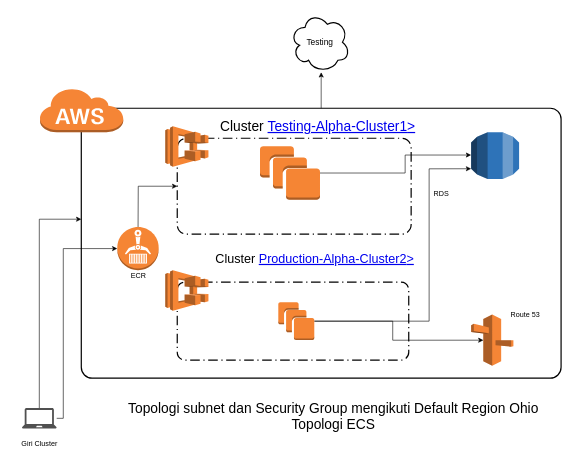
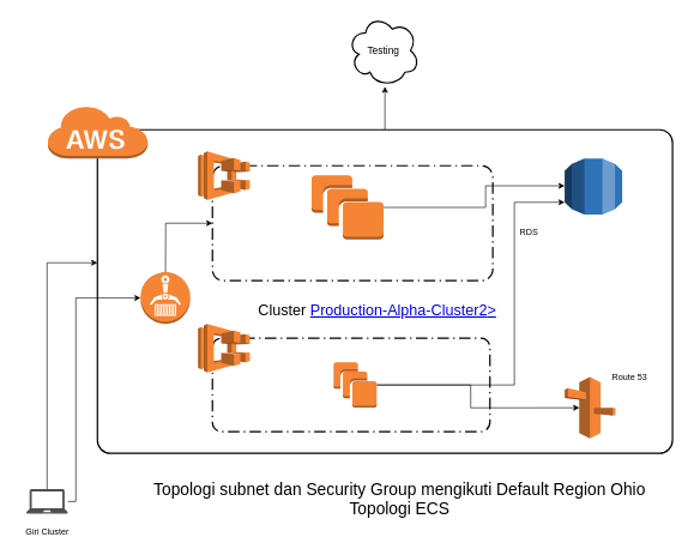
  <mxCell id="0" />
  <mxCell id="1" parent="0" />
  <mxCell id="2" style="edgeStyle=none;rounded=0;orthogonalLoop=1;jettySize=auto;html=1;" edge="1" parent="1" source="3"><mxGeometry relative="1" as="geometry"><mxPoint x="535" y="120" as="targetPoint" /></mxGeometry></mxCell>
  <mxCell id="3" value="" style="rounded=1;arcSize=4;dashed=0;strokeColor=#000000;fillColor=none;gradientColor=none;strokeWidth=2;shadow=0;comic=0;fontFamily=Verdana;fontSize=12;fontColor=#000000;html=1;" parent="1" vertex="1"><mxGeometry x="135" y="180" width="800" height="450" as="geometry" /></mxCell>
  <mxCell id="4" value="" style="rounded=1;arcSize=10;dashed=1;strokeColor=#000000;fillColor=none;gradientColor=none;dashPattern=8 3 1 3;strokeWidth=2;shadow=0;comic=0;fontFamily=Verdana;fontSize=12;fontColor=#000000;html=1;" parent="1" vertex="1"><mxGeometry x="295" y="230" width="390" height="160" as="geometry" /></mxCell>
  <mxCell id="5" value="" style="dashed=0;html=1;shape=mxgraph.aws3.cloud;fillColor=#F58536;gradientColor=none;dashed=0;rounded=1;shadow=0;comic=0;strokeColor=#E6E6E6;strokeWidth=6;fontFamily=Verdana;fontSize=12;fontColor=#000000;" parent="1" vertex="1"><mxGeometry x="65" y="146" width="140" height="74" as="geometry" /></mxCell>
  <mxCell id="6" value="" style="dashed=0;html=1;shape=mxgraph.aws3.route_53;fillColor=#F58536;gradientColor=none;rounded=1;shadow=0;comic=0;strokeColor=#E6E6E6;strokeWidth=6;fontFamily=Verdana;fontSize=12;fontColor=#000000;" parent="1" vertex="1"><mxGeometry x="785" y="524" width="70.5" height="85.5" as="geometry" /></mxCell>
  <mxCell id="7" style="edgeStyle=orthogonalEdgeStyle;rounded=0;html=1;labelBackgroundColor=none;strokeWidth=1;fontFamily=Verdana;fontSize=12;" parent="1" source="8" target="9" edge="1"><mxGeometry relative="1" as="geometry"><Array as="points"><mxPoint x="675" y="288" /><mxPoint x="675" y="258" /></Array></mxGeometry></mxCell>
  <mxCell id="8" value="" style="dashed=0;html=1;shape=mxgraph.aws3.instances;fillColor=#F58534;gradientColor=none;rounded=1;shadow=0;comic=0;strokeColor=#E6E6E6;strokeWidth=6;fontFamily=Verdana;fontSize=12;fontColor=#000000;" parent="1" vertex="1"><mxGeometry x="433" y="243.5" width="100" height="89" as="geometry" /></mxCell>
  <mxCell id="9" value="" style="dashed=0;html=1;shape=mxgraph.aws3.rds;fillColor=#2E73B8;gradientColor=none;rounded=1;shadow=0;comic=0;strokeColor=#E6E6E6;strokeWidth=6;fontFamily=Verdana;fontSize=12;fontColor=#000000;" parent="1" vertex="1"><mxGeometry x="785" y="220" width="80" height="78" as="geometry" /></mxCell>
  <mxCell id="10" value="" style="rounded=1;arcSize=10;dashed=1;strokeColor=#000000;fillColor=none;gradientColor=none;dashPattern=8 3 1 3;strokeWidth=2;shadow=0;comic=0;fontFamily=Verdana;fontSize=12;fontColor=#000000;html=1;" vertex="1" parent="1"><mxGeometry x="295" y="470" width="386" height="130" as="geometry" /></mxCell>
  <mxCell id="11" style="edgeStyle=orthogonalEdgeStyle;rounded=0;orthogonalLoop=1;jettySize=auto;html=1;entryX=0.29;entryY=0.5;entryDx=0;entryDy=0;entryPerimeter=0;" edge="1" parent="1" source="13" target="6"><mxGeometry relative="1" as="geometry" /></mxCell>
  <mxCell id="12" style="edgeStyle=none;rounded=0;orthogonalLoop=1;jettySize=auto;html=1;entryX=0;entryY=0.78;entryDx=0;entryDy=0;entryPerimeter=0;" edge="1" parent="1" source="13" target="9"><mxGeometry relative="1" as="geometry"><Array as="points"><mxPoint x="715" y="535" /><mxPoint x="715" y="281" /></Array></mxGeometry></mxCell>
  <mxCell id="13" value="" style="dashed=0;html=1;shape=mxgraph.aws3.instances;fillColor=#F58534;gradientColor=none;rounded=1;shadow=0;comic=0;strokeColor=#E6E6E6;strokeWidth=6;fontFamily=Verdana;fontSize=12;fontColor=#000000;" vertex="1" parent="1"><mxGeometry x="463.5" y="503.5" width="60" height="63" as="geometry" /></mxCell>
  <mxCell id="14" value="" style="outlineConnect=0;dashed=0;verticalLabelPosition=bottom;verticalAlign=top;align=center;html=1;shape=mxgraph.aws3.ecs;fillColor=#F58534;gradientColor=none;" vertex="1" parent="1"><mxGeometry x="275" y="450" width="72" height="67.5" as="geometry" /></mxCell>
  <mxCell id="15" value="" style="outlineConnect=0;dashed=0;verticalLabelPosition=bottom;verticalAlign=top;align=center;html=1;shape=mxgraph.aws3.ecs;fillColor=#F58534;gradientColor=none;" vertex="1" parent="1"><mxGeometry x="275" y="210" width="72" height="67.5" as="geometry" /></mxCell>
- <mxCell id="16" value="&lt;font style=&quot;font-size: 23px&quot;&gt;Cluster&amp;nbsp;&lt;a title=&quot;Testing-Alpha-Cluster1&quot; href=&quot;https://us-east-2.console.aws.amazon.com/ecs/home?region=us-east-2#/clusters/Testing-Alpha-Cluster1&quot;&gt;Testing-Alpha-Cluster1&lt;span&gt;&amp;gt;&lt;/span&gt;&lt;/a&gt;&lt;/font&gt;" style="text;html=1;resizable=0;autosize=1;align=center;verticalAlign=middle;points=[];fillColor=none;strokeColor=none;rounded=0;" vertex="1" parent="1"><mxGeometry x="358.5" y="200" width="340" height="20" as="geometry" /></mxCell>
  <mxCell id="17" value="&lt;font style=&quot;font-size: 21px&quot;&gt;Cluster&amp;nbsp;&lt;a title=&quot;Production-Alpha-Cluster2&quot; href=&quot;https://us-east-2.console.aws.amazon.com/ecs/home?region=us-east-2#/clusters/Production-Alpha-Cluster2&quot;&gt;Production-Alpha-Cluster2&lt;span&gt;&amp;gt;&lt;/span&gt;&lt;/a&gt;&lt;/font&gt;" style="text;html=1;resizable=0;autosize=1;align=center;verticalAlign=middle;points=[];fillColor=none;strokeColor=none;rounded=0;" vertex="1" parent="1"><mxGeometry x="348.5" y="420" width="350" height="20" as="geometry" /></mxCell>
  <mxCell id="18" style="edgeStyle=orthogonalEdgeStyle;rounded=0;orthogonalLoop=1;jettySize=auto;html=1;" edge="1" parent="1" source="20" target="3"><mxGeometry relative="1" as="geometry"><Array as="points"><mxPoint x="65" y="365" /></Array></mxGeometry></mxCell>
  <mxCell id="19" style="edgeStyle=none;rounded=0;orthogonalLoop=1;jettySize=auto;html=1;entryX=0;entryY=0.5;entryDx=0;entryDy=0;entryPerimeter=0;" edge="1" parent="1" source="20" target="27"><mxGeometry relative="1" as="geometry"><Array as="points"><mxPoint x="105" y="697" /><mxPoint x="105" y="414" /></Array></mxGeometry></mxCell>
  <mxCell id="20" value="" style="shadow=0;dashed=0;html=1;strokeColor=none;fillColor=#505050;labelPosition=center;verticalLabelPosition=bottom;verticalAlign=top;outlineConnect=0;align=center;shape=mxgraph.office.devices.laptop;" vertex="1" parent="1"><mxGeometry x="36" y="680" width="58" height="34" as="geometry" /></mxCell>
  <mxCell id="21" value="Giri Cluster" style="text;html=1;resizable=0;autosize=1;align=center;verticalAlign=middle;points=[];fillColor=none;strokeColor=none;rounded=0;" vertex="1" parent="1"><mxGeometry x="20" y="730" width="90" height="20" as="geometry" /></mxCell>
  <mxCell id="22" value="&lt;font style=&quot;font-size: 23px&quot;&gt;&lt;font style=&quot;font-size: 23px&quot;&gt;Topologi subnet dan Security Group mengikuti Default Region Ohio&lt;br&gt;&lt;/font&gt;Topologi ECS&lt;/font&gt;&lt;br&gt;" style="text;html=1;resizable=0;autosize=1;align=center;verticalAlign=middle;points=[];fillColor=none;strokeColor=none;rounded=0;" vertex="1" parent="1"><mxGeometry x="205" y="674" width="700" height="40" as="geometry" /></mxCell>
  <mxCell id="23" value="Testing" style="ellipse;shape=cloud;strokeWidth=2;fontSize=14;whiteSpace=wrap;html=1;align=center;" vertex="1" parent="1"><mxGeometry x="483" y="20" width="100" height="100" as="geometry" /></mxCell>
  <mxCell id="24" value="Route 53" style="text;html=1;resizable=0;autosize=1;align=center;verticalAlign=middle;points=[];fillColor=none;strokeColor=none;rounded=0;" vertex="1" parent="1"><mxGeometry x="845" y="515" width="60" height="20" as="geometry" /></mxCell>
  <mxCell id="25" value="RDS" style="text;html=1;resizable=0;autosize=1;align=center;verticalAlign=middle;points=[];fillColor=none;strokeColor=none;rounded=0;" vertex="1" parent="1"><mxGeometry x="715" y="312.5" width="40" height="20" as="geometry" /></mxCell>
  <mxCell id="26" style="edgeStyle=none;rounded=0;orthogonalLoop=1;jettySize=auto;html=1;entryX=0;entryY=0.5;entryDx=0;entryDy=0;" edge="1" parent="1" source="27" target="4"><mxGeometry relative="1" as="geometry"><Array as="points"><mxPoint x="230" y="310" /></Array></mxGeometry></mxCell>
  <mxCell id="27" value="" style="outlineConnect=0;dashed=0;verticalLabelPosition=bottom;verticalAlign=top;align=center;html=1;shape=mxgraph.aws3.ecr;fillColor=#F58534;gradientColor=none;" vertex="1" parent="1"><mxGeometry x="195" y="378" width="69" height="72" as="geometry" /></mxCell>
- <mxCell id="28" value="ECR" style="text;html=1;resizable=0;autosize=1;align=center;verticalAlign=middle;points=[];fillColor=none;strokeColor=none;rounded=0;" vertex="1" parent="1"><mxGeometry x="209.5" y="450" width="40" height="20" as="geometry" /></mxCell>
